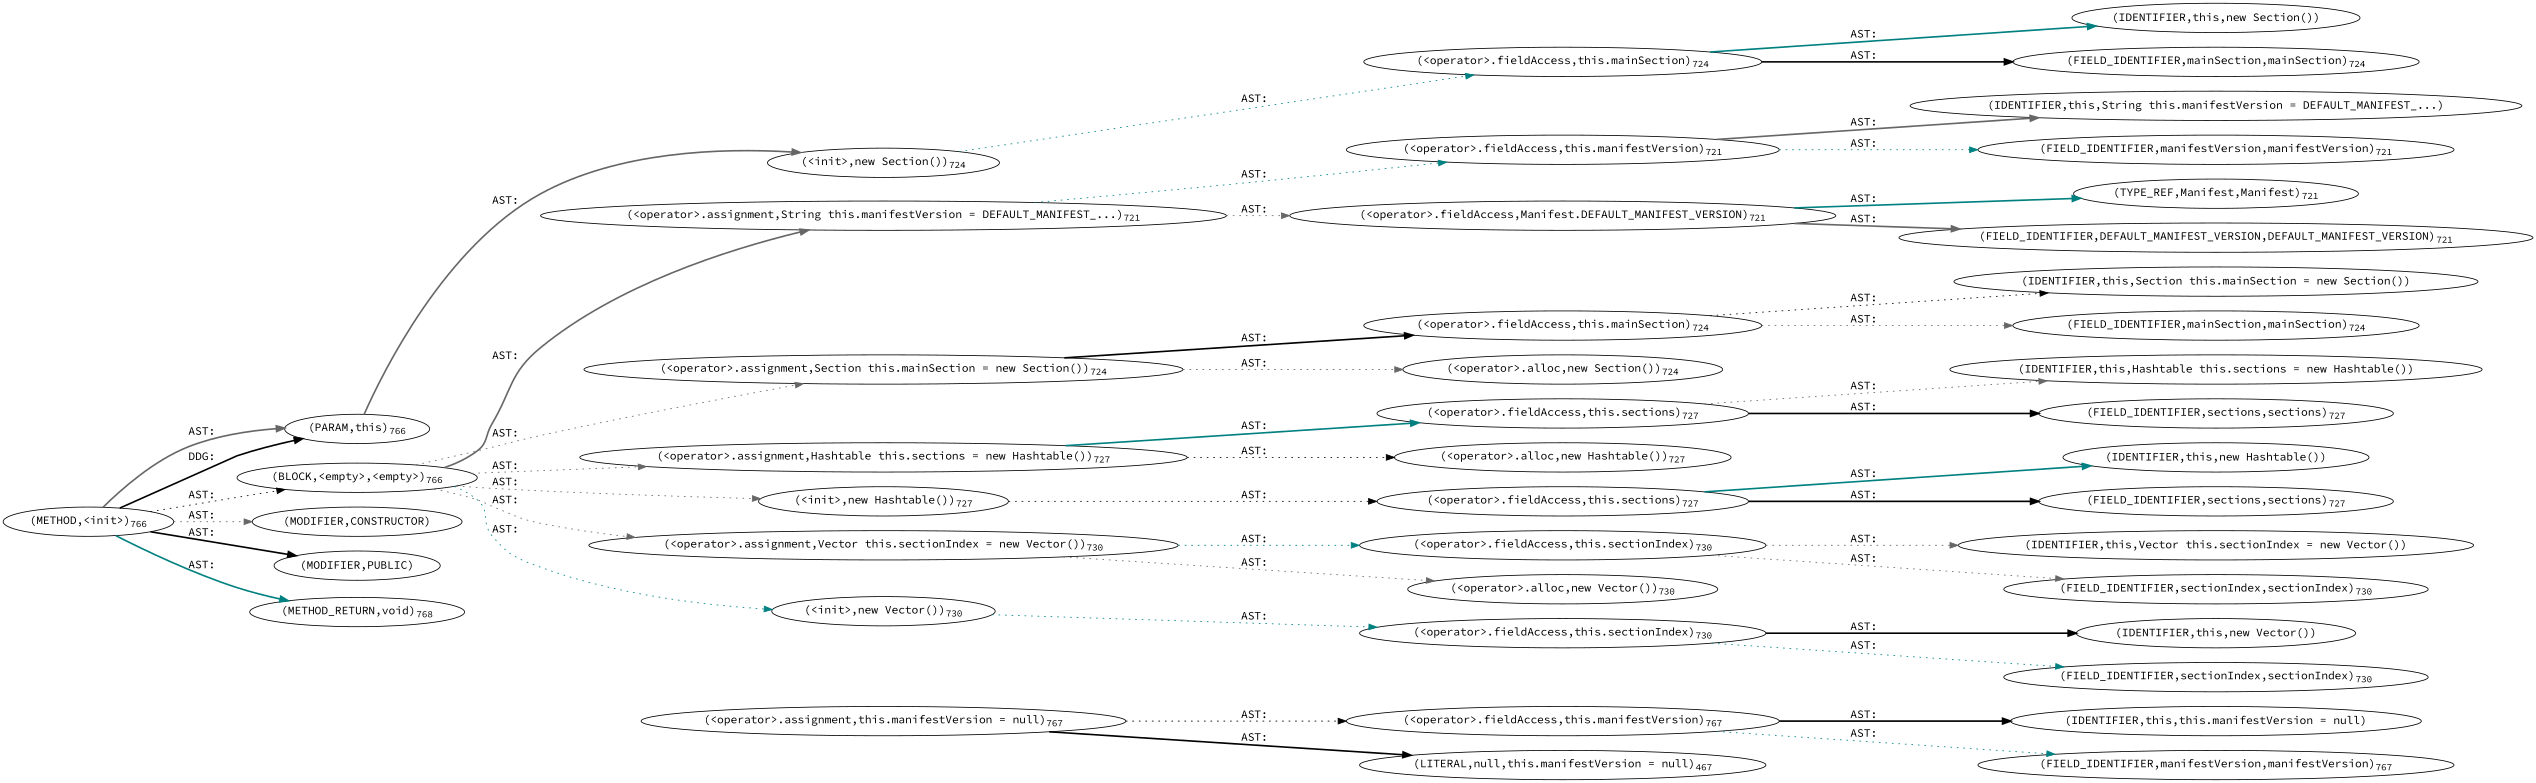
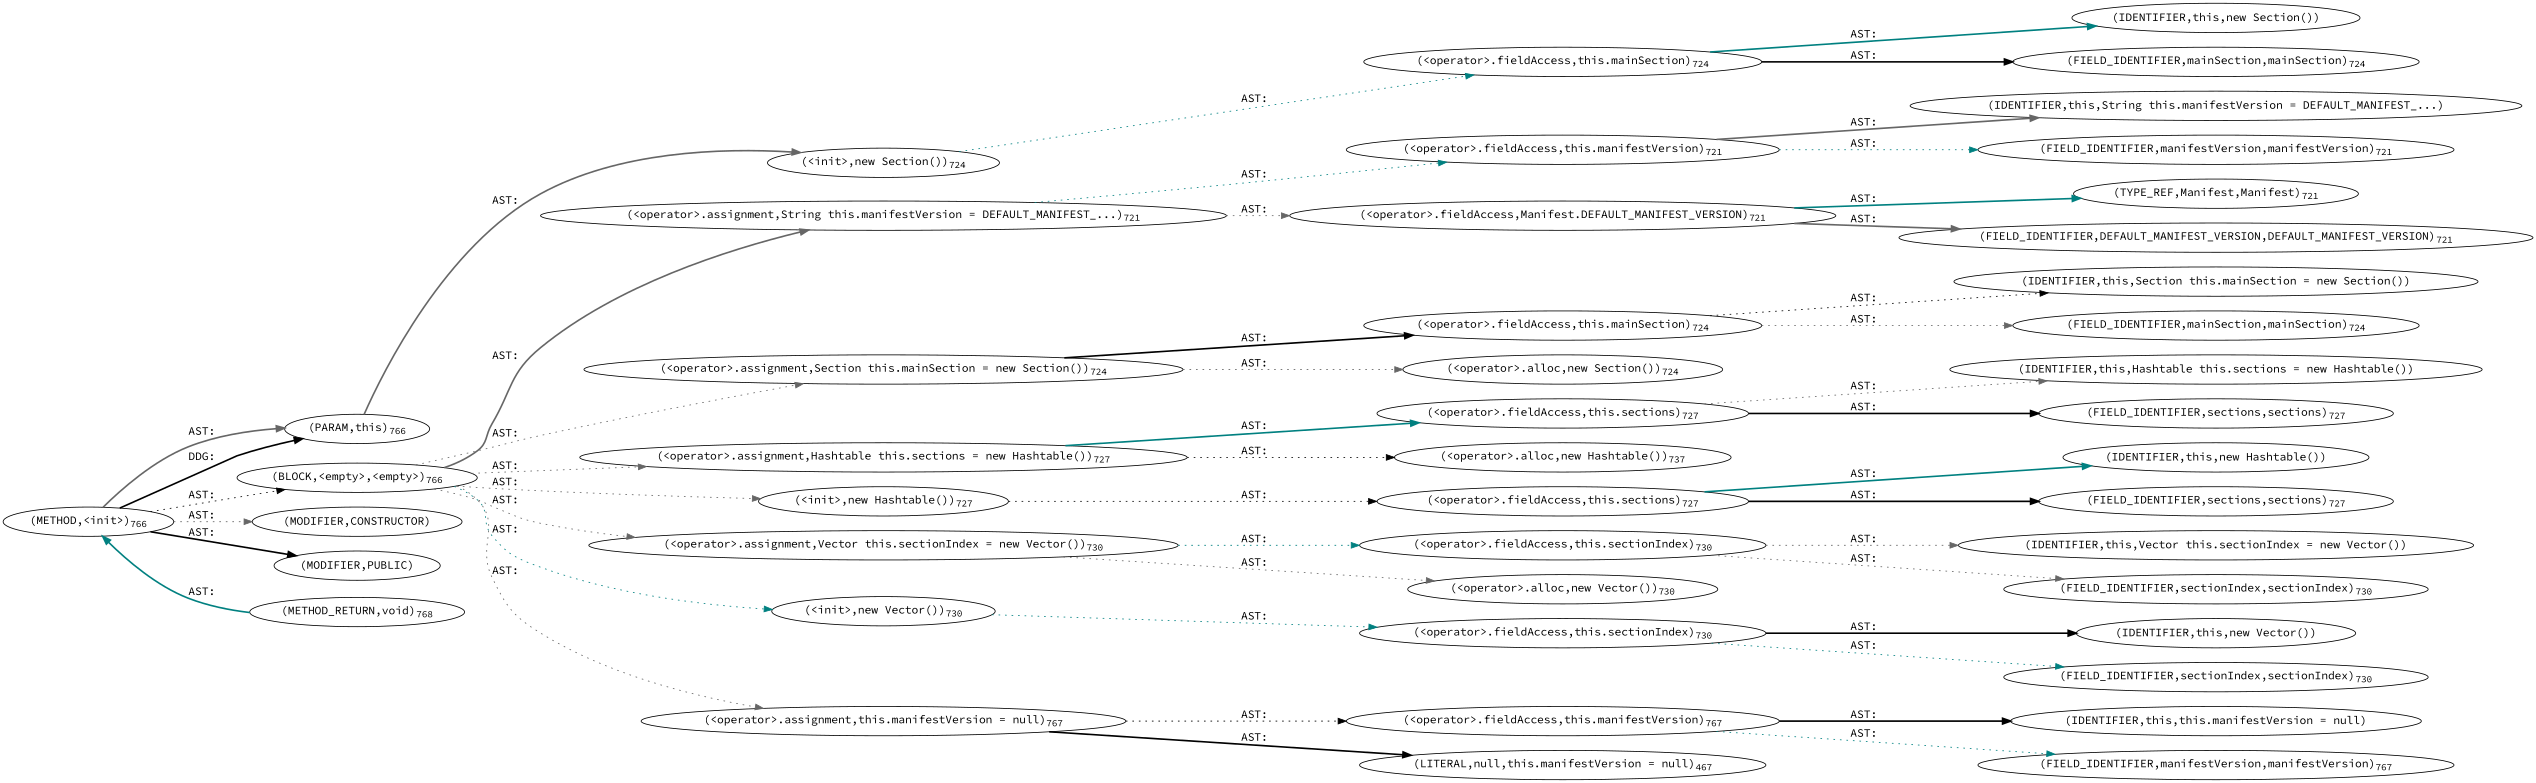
  digraph {
    fontname="Source Code Pro"
    rankdir=LR
    node [fontname="Source Code Pro"]
    edge [color=gray40 fontname="Source Code Pro" style=dotted]
    n1 [label=<(METHOD,&lt;init&gt;)<SUB>766</SUB>>]
    n2 [label=<(PARAM,this)<SUB>766</SUB>>]
    n3 [label=<(BLOCK,&lt;empty&gt;,&lt;empty&gt;)<SUB>766</SUB>>]
    n4 [label=<(MODIFIER,CONSTRUCTOR)>]
    n5 [label=<(MODIFIER,PUBLIC)>]
    n6 [label=<(METHOD_RETURN,void)<SUB>768</SUB>>]
    n7 [label=<(&lt;init&gt;,new Section())<SUB>724</SUB>>]
    n8 [label=<(&lt;operator&gt;.assignment,String this.manifestVersion = DEFAULT_MANIFEST_...)<SUB>721</SUB>>]
    n9 [label=<(&lt;operator&gt;.assignment,Section this.mainSection = new Section())<SUB>724</SUB>>]
    n10 [label=<(&lt;operator&gt;.assignment,Hashtable this.sections = new Hashtable())<SUB>727</SUB>>]
    n11 [label=<(&lt;init&gt;,new Hashtable())<SUB>727</SUB>>]
    n12 [label=<(&lt;operator&gt;.assignment,Vector this.sectionIndex = new Vector())<SUB>730</SUB>>]
    n13 [label=<(&lt;init&gt;,new Vector())<SUB>730</SUB>>]
    n14 [label=<(&lt;operator&gt;.assignment,this.manifestVersion = null)<SUB>767</SUB>>]
    n15 [label=<(&lt;operator&gt;.fieldAccess,this.manifestVersion)<SUB>721</SUB>>]
    n16 [label=<(&lt;operator&gt;.fieldAccess,Manifest.DEFAULT_MANIFEST_VERSION)<SUB>721</SUB>>]
    n17 [label=<(&lt;operator&gt;.fieldAccess,this.mainSection)<SUB>724</SUB>>]
    n18 [label=<(&lt;operator&gt;.alloc,new Section())<SUB>724</SUB>>]
    n19 [label=<(&lt;operator&gt;.fieldAccess,this.mainSection)<SUB>724</SUB>>]
    n20 [label=<(&lt;operator&gt;.fieldAccess,this.sections)<SUB>727</SUB>>]
-   n21 [label=<(&lt;operator&gt;.alloc,new Hashtable())<SUB>727</SUB>>]
+   n21 [label=<(&lt;operator&gt;.alloc,new Hashtable())<SUB>737</SUB>>]
    n22 [label=<(&lt;operator&gt;.fieldAccess,this.sections)<SUB>727</SUB>>]
    n23 [label=<(&lt;operator&gt;.fieldAccess,this.sectionIndex)<SUB>730</SUB>>]
    n24 [label=<(&lt;operator&gt;.alloc,new Vector())<SUB>730</SUB>>]
    n25 [label=<(&lt;operator&gt;.fieldAccess,this.sectionIndex)<SUB>730</SUB>>]
    n26 [label=<(&lt;operator&gt;.fieldAccess,this.manifestVersion)<SUB>767</SUB>>]
    n27 [label=<(LITERAL,null,this.manifestVersion = null)<SUB>467</SUB>>]
    n28 [label=<(IDENTIFIER,this,String this.manifestVersion = DEFAULT_MANIFEST_...)>]
    n29 [label=<(FIELD_IDENTIFIER,manifestVersion,manifestVersion)<SUB>721</SUB>>]
    n30 [label=<(TYPE_REF,Manifest,Manifest)<SUB>721</SUB>>]
    n31 [label=<(FIELD_IDENTIFIER,DEFAULT_MANIFEST_VERSION,DEFAULT_MANIFEST_VERSION)<SUB>721</SUB>>]
    n32 [label=<(IDENTIFIER,this,Section this.mainSection = new Section())>]
    n33 [label=<(FIELD_IDENTIFIER,mainSection,mainSection)<SUB>724</SUB>>]
    n34 [label=<(IDENTIFIER,this,new Section())>]
    n35 [label=<(FIELD_IDENTIFIER,mainSection,mainSection)<SUB>724</SUB>>]
    n36 [label=<(IDENTIFIER,this,Hashtable this.sections = new Hashtable())>]
    n37 [label=<(FIELD_IDENTIFIER,sections,sections)<SUB>727</SUB>>]
    n38 [label=<(IDENTIFIER,this,new Hashtable())>]
    n39 [label=<(FIELD_IDENTIFIER,sections,sections)<SUB>727</SUB>>]
    n40 [label=<(IDENTIFIER,this,Vector this.sectionIndex = new Vector())>]
    n41 [label=<(FIELD_IDENTIFIER,sectionIndex,sectionIndex)<SUB>730</SUB>>]
    n42 [label=<(IDENTIFIER,this,new Vector())>]
    n43 [label=<(FIELD_IDENTIFIER,sectionIndex,sectionIndex)<SUB>730</SUB>>]
    n44 [label=<(IDENTIFIER,this,this.manifestVersion = null)>]
    n45 [label=<(FIELD_IDENTIFIER,manifestVersion,manifestVersion)<SUB>767</SUB>>]
    n1 -> n2 [label="AST: " style=bold]
    n1 -> n2 [color=black label="DDG: " style=bold]
    n1 -> n3 [color=black label="AST: "]
    n1 -> n4 [label="AST: "]
    n1 -> n5 [color=black label="AST: " style=bold]
-   n1 -> n6 [color=teal label="AST: " style=bold]
+   n6 -> n1 [color=teal label="AST: " style=bold]
    n2 -> n7 [label="AST: " style=bold]
    n3 -> n8 [label="AST: " style=bold]
    n3 -> n9 [label="AST: "]
    n3 -> n10 [label="AST: "]
    n3 -> n11 [label="AST: "]
    n3 -> n12 [label="AST: "]
    n3 -> n13 [color=teal label="AST: "]
+   n3 -> n14 [label="AST: "]
    n7 -> n19 [color=teal label="AST: "]
    n8 -> n15 [color=teal label="AST: "]
    n8 -> n16 [label="AST: "]
    n9 -> n17 [color=black label="AST: " style=bold]
    n9 -> n18 [label="AST: "]
    n10 -> n20 [color=teal label="AST: " style=bold]
    n10 -> n21 [color=black label="AST: "]
    n11 -> n22 [color=black label="AST: "]
    n12 -> n23 [color=teal label="AST: "]
    n12 -> n24 [label="AST: "]
    n13 -> n25 [color=teal label="AST: "]
    n14 -> n26 [color=black label="AST: "]
    n14 -> n27 [color=black label="AST: " style=bold]
    n15 -> n28 [label="AST: " style=bold]
    n15 -> n29 [color=teal label="AST: "]
    n16 -> n30 [color=teal label="AST: " style=bold]
    n16 -> n31 [label="AST: " style=bold]
    n17 -> n32 [color=black label="AST: "]
    n17 -> n33 [label="AST: "]
    n19 -> n34 [color=teal label="AST: " style=bold]
    n19 -> n35 [color=black label="AST: " style=bold]
    n20 -> n36 [label="AST: "]
    n20 -> n37 [color=black label="AST: " style=bold]
    n22 -> n38 [color=teal label="AST: " style=bold]
    n22 -> n39 [color=black label="AST: " style=bold]
    n23 -> n40 [label="AST: "]
    n23 -> n41 [label="AST: "]
    n25 -> n42 [color=black label="AST: " style=bold]
    n25 -> n43 [color=teal label="AST: "]
    n26 -> n44 [color=black label="AST: " style=bold]
    n26 -> n45 [color=teal label="AST: "]
  }
